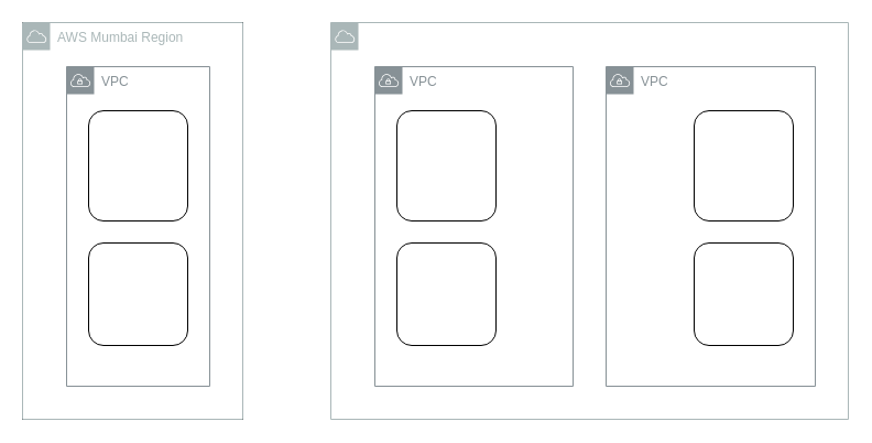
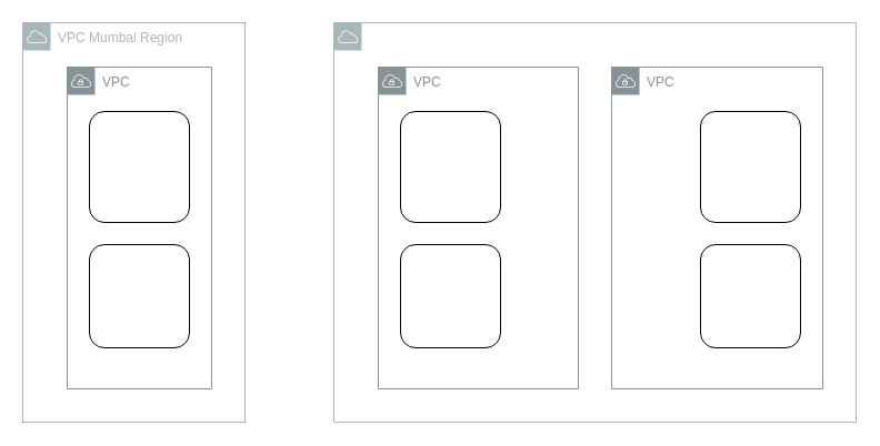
  <mxCell id="0" />
  <mxCell id="1" parent="0" />
  <mxCell id="2" value="" style="rounded=0;whiteSpace=wrap;html=1;" vertex="1" parent="1"><mxGeometry x="20" y="20" width="200" height="360" as="geometry" /></mxCell>
- <mxCell id="3" value="AWS Mumbai Region" style="sketch=0;outlineConnect=0;gradientColor=none;html=1;whiteSpace=wrap;fontSize=12;fontStyle=0;shape=mxgraph.aws4.group;grIcon=mxgraph.aws4.group_aws_cloud;strokeColor=#AAB7B8;fillColor=none;verticalAlign=top;align=left;spacingLeft=30;fontColor=#AAB7B8;dashed=0;" vertex="1" parent="1"><mxGeometry x="20" y="20" width="200" height="360" as="geometry" /></mxCell>
+ <mxCell id="3" value="VPC Mumbai Region" style="sketch=0;outlineConnect=0;gradientColor=none;html=1;whiteSpace=wrap;fontSize=12;fontStyle=0;shape=mxgraph.aws4.group;grIcon=mxgraph.aws4.group_aws_cloud;strokeColor=#AAB7B8;fillColor=none;verticalAlign=top;align=left;spacingLeft=30;fontColor=#AAB7B8;dashed=0;" vertex="1" parent="1"><mxGeometry x="20" y="20" width="200" height="360" as="geometry" /></mxCell>
  <mxCell id="4" value="VPC" style="sketch=0;outlineConnect=0;gradientColor=none;html=1;whiteSpace=wrap;fontSize=12;fontStyle=0;shape=mxgraph.aws4.group;grIcon=mxgraph.aws4.group_vpc;strokeColor=#879196;fillColor=none;verticalAlign=top;align=left;spacingLeft=30;fontColor=#879196;dashed=0;" vertex="1" parent="1"><mxGeometry x="60" y="60" width="130" height="290" as="geometry" /></mxCell>
  <mxCell id="5" value="" style="rounded=1;whiteSpace=wrap;html=1;" vertex="1" parent="1"><mxGeometry x="80" y="100" width="90" height="100" as="geometry" /></mxCell>
  <mxCell id="6" value="" style="rounded=1;whiteSpace=wrap;html=1;" vertex="1" parent="1"><mxGeometry x="80" y="220" width="90" height="93" as="geometry" /></mxCell>
  <mxCell id="7" value="" style="sketch=0;outlineConnect=0;gradientColor=none;html=1;whiteSpace=wrap;fontSize=12;fontStyle=0;shape=mxgraph.aws4.group;grIcon=mxgraph.aws4.group_aws_cloud;strokeColor=#AAB7B8;fillColor=none;verticalAlign=top;align=left;spacingLeft=30;fontColor=#AAB7B8;dashed=0;" vertex="1" parent="1"><mxGeometry x="300" y="20" width="470" height="360" as="geometry" /></mxCell>
  <mxCell id="8" value="VPC" style="sketch=0;outlineConnect=0;gradientColor=none;html=1;whiteSpace=wrap;fontSize=12;fontStyle=0;shape=mxgraph.aws4.group;grIcon=mxgraph.aws4.group_vpc;strokeColor=#879196;fillColor=none;verticalAlign=top;align=left;spacingLeft=30;fontColor=#879196;dashed=0;" vertex="1" parent="1"><mxGeometry x="340" y="60" width="180" height="290" as="geometry" /></mxCell>
  <mxCell id="9" value="" style="rounded=1;whiteSpace=wrap;html=1;" vertex="1" parent="1"><mxGeometry x="360" y="100" width="90" height="100" as="geometry" /></mxCell>
  <mxCell id="10" value="" style="rounded=1;whiteSpace=wrap;html=1;" vertex="1" parent="1"><mxGeometry x="360" y="220" width="90" height="93" as="geometry" /></mxCell>
  <mxCell id="11" value="VPC" style="sketch=0;outlineConnect=0;gradientColor=none;html=1;whiteSpace=wrap;fontSize=12;fontStyle=0;shape=mxgraph.aws4.group;grIcon=mxgraph.aws4.group_vpc;strokeColor=#879196;fillColor=none;verticalAlign=top;align=left;spacingLeft=30;fontColor=#879196;dashed=0;" vertex="1" parent="1"><mxGeometry x="550" y="60" width="190" height="290" as="geometry" /></mxCell>
  <mxCell id="12" value="" style="rounded=1;whiteSpace=wrap;html=1;" vertex="1" parent="1"><mxGeometry x="630" y="100" width="90" height="100" as="geometry" /></mxCell>
  <mxCell id="13" value="" style="rounded=1;whiteSpace=wrap;html=1;" vertex="1" parent="1"><mxGeometry x="630" y="220" width="90" height="93" as="geometry" /></mxCell>
